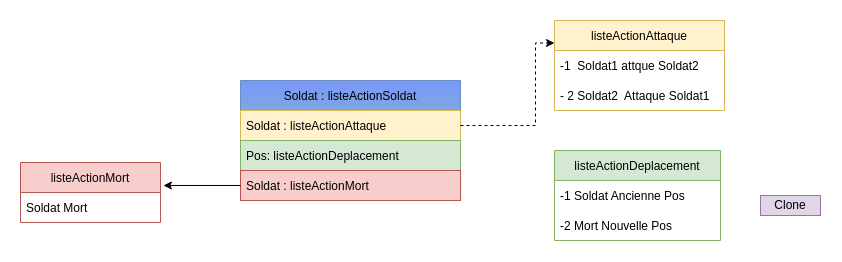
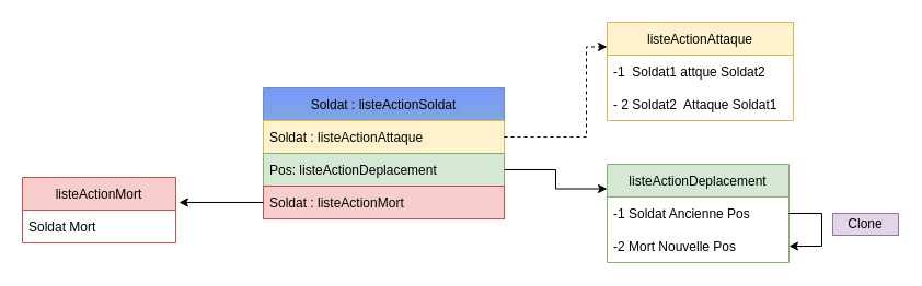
  <mxCell id="0" />
  <mxCell id="1" parent="0" />
  <mxCell id="2" value="Soldat : listeActionSoldat" style="swimlane;fontStyle=0;childLayout=stackLayout;horizontal=1;startSize=30;horizontalStack=0;resizeParent=1;resizeParentMax=0;resizeLast=0;collapsible=1;marginBottom=0;fillColor=#7998FC;strokeColor=#6c8ebf;rounded=0;shadow=0;sketch=0;glass=0;gradientColor=#7ea6e0;swimlaneLine=1;" vertex="1" parent="1"><mxGeometry x="240" y="80" width="220" height="120" as="geometry" /></mxCell>
  <mxCell id="3" value="Soldat : listeActionAttaque" style="text;strokeColor=#d6b656;fillColor=#fff2cc;align=left;verticalAlign=middle;spacingLeft=4;spacingRight=4;overflow=hidden;points=[[0,0.5],[1,0.5]];portConstraint=eastwest;rotatable=0;" vertex="1" parent="2"><mxGeometry y="30" width="220" height="30" as="geometry" /></mxCell>
  <mxCell id="4" value="Pos: listeActionDeplacement" style="text;strokeColor=#82b366;fillColor=#d5e8d4;align=left;verticalAlign=middle;spacingLeft=4;spacingRight=4;overflow=hidden;points=[[0,0.5],[1,0.5]];portConstraint=eastwest;rotatable=0;" vertex="1" parent="2"><mxGeometry y="60" width="220" height="30" as="geometry" /></mxCell>
  <mxCell id="5" value="Soldat : listeActionMort" style="text;strokeColor=#b85450;fillColor=#f8cecc;align=left;verticalAlign=middle;spacingLeft=4;spacingRight=4;overflow=hidden;points=[[0,0.5],[1,0.5]];portConstraint=eastwest;rotatable=0;" vertex="1" parent="2"><mxGeometry y="90" width="220" height="30" as="geometry" /></mxCell>
  <mxCell id="6" style="edgeStyle=orthogonalEdgeStyle;rounded=0;orthogonalLoop=1;jettySize=auto;html=1;entryX=0;entryY=0.25;entryDx=0;entryDy=0;dashed=1;" edge="1" parent="1" source="3" target="7"><mxGeometry relative="1" as="geometry"><mxPoint x="560" y="125" as="targetPoint" /><Array as="points"><mxPoint x="535" y="125" /><mxPoint x="535" y="43" /></Array></mxGeometry></mxCell>
  <mxCell id="7" value="listeActionAttaque" style="swimlane;fontStyle=0;childLayout=stackLayout;horizontal=1;startSize=30;horizontalStack=0;resizeParent=1;resizeParentMax=0;resizeLast=0;collapsible=1;marginBottom=0;fillColor=#fff2cc;strokeColor=#d6b656;" vertex="1" parent="1"><mxGeometry x="554" y="20" width="170" height="90" as="geometry" /></mxCell>
  <mxCell id="8" value="-1  Soldat1 attque Soldat2" style="text;strokeColor=none;fillColor=none;align=left;verticalAlign=middle;spacingLeft=4;spacingRight=4;overflow=hidden;points=[[0,0.5],[1,0.5]];portConstraint=eastwest;rotatable=0;" vertex="1" parent="7"><mxGeometry y="30" width="170" height="30" as="geometry" /></mxCell>
  <mxCell id="9" value="- 2 Soldat2  Attaque Soldat1  " style="text;strokeColor=none;fillColor=none;align=left;verticalAlign=middle;spacingLeft=4;spacingRight=4;overflow=hidden;points=[[0,0.5],[1,0.5]];portConstraint=eastwest;rotatable=0;" vertex="1" parent="7"><mxGeometry y="60" width="170" height="30" as="geometry" /></mxCell>
  <mxCell id="10" value="listeActionDeplacement" style="swimlane;fontStyle=0;childLayout=stackLayout;horizontal=1;startSize=30;horizontalStack=0;resizeParent=1;resizeParentMax=0;resizeLast=0;collapsible=1;marginBottom=0;fillColor=#d5e8d4;strokeColor=#82b366;" vertex="1" parent="1"><mxGeometry x="554" y="150" width="166" height="90" as="geometry" /></mxCell>
  <mxCell id="11" value="-1 Soldat Ancienne Pos" style="text;strokeColor=none;fillColor=none;align=left;verticalAlign=middle;spacingLeft=4;spacingRight=4;overflow=hidden;points=[[0,0.5],[1,0.5]];portConstraint=eastwest;rotatable=0;" vertex="1" parent="10"><mxGeometry y="30" width="166" height="30" as="geometry" /></mxCell>
  <mxCell id="12" value="-2 Mort Nouvelle Pos" style="text;strokeColor=none;fillColor=none;align=left;verticalAlign=middle;spacingLeft=4;spacingRight=4;overflow=hidden;points=[[0,0.5],[1,0.5]];portConstraint=eastwest;rotatable=0;" vertex="1" parent="10"><mxGeometry y="60" width="166" height="30" as="geometry" /></mxCell>
+ <mxCell id="13" style="edgeStyle=orthogonalEdgeStyle;rounded=0;orthogonalLoop=1;jettySize=auto;html=1;entryX=1;entryY=0.5;entryDx=0;entryDy=0;" edge="1" parent="10" source="11" target="12"><mxGeometry relative="1" as="geometry"><mxPoint x="220" y="80" as="targetPoint" /><Array as="points"><mxPoint x="196" y="45" /><mxPoint x="196" y="75" /></Array></mxGeometry></mxCell>
  <mxCell id="14" value="Clone" style="rounded=0;whiteSpace=wrap;html=1;fillColor=#e1d5e7;strokeColor=#9673a6;" vertex="1" parent="1"><mxGeometry x="760" y="195" width="60" height="20" as="geometry" /></mxCell>
+ <mxCell id="15" style="edgeStyle=orthogonalEdgeStyle;rounded=0;orthogonalLoop=1;jettySize=auto;html=1;entryX=0;entryY=0.25;entryDx=0;entryDy=0;" edge="1" parent="1" source="4" target="10"><mxGeometry relative="1" as="geometry"><mxPoint x="590" y="155" as="targetPoint" /></mxGeometry></mxCell>
  <mxCell id="16" value="listeActionMort" style="swimlane;fontStyle=0;childLayout=stackLayout;horizontal=1;startSize=30;horizontalStack=0;resizeParent=1;resizeParentMax=0;resizeLast=0;collapsible=1;marginBottom=0;fillColor=#f8cecc;strokeColor=#b85450;" vertex="1" parent="1"><mxGeometry x="20" y="162" width="140" height="60" as="geometry" /></mxCell>
  <mxCell id="17" value="Soldat Mort" style="text;strokeColor=none;fillColor=none;align=left;verticalAlign=middle;spacingLeft=4;spacingRight=4;overflow=hidden;points=[[0,0.5],[1,0.5]];portConstraint=eastwest;rotatable=0;" vertex="1" parent="16"><mxGeometry y="30" width="140" height="30" as="geometry" /></mxCell>
  <mxCell id="18" style="edgeStyle=orthogonalEdgeStyle;rounded=0;orthogonalLoop=1;jettySize=auto;html=1;entryX=1.021;entryY=0.383;entryDx=0;entryDy=0;entryPerimeter=0;" edge="1" parent="1" source="5" target="16"><mxGeometry relative="1" as="geometry"><mxPoint x="170" y="185" as="targetPoint" /></mxGeometry></mxCell>
